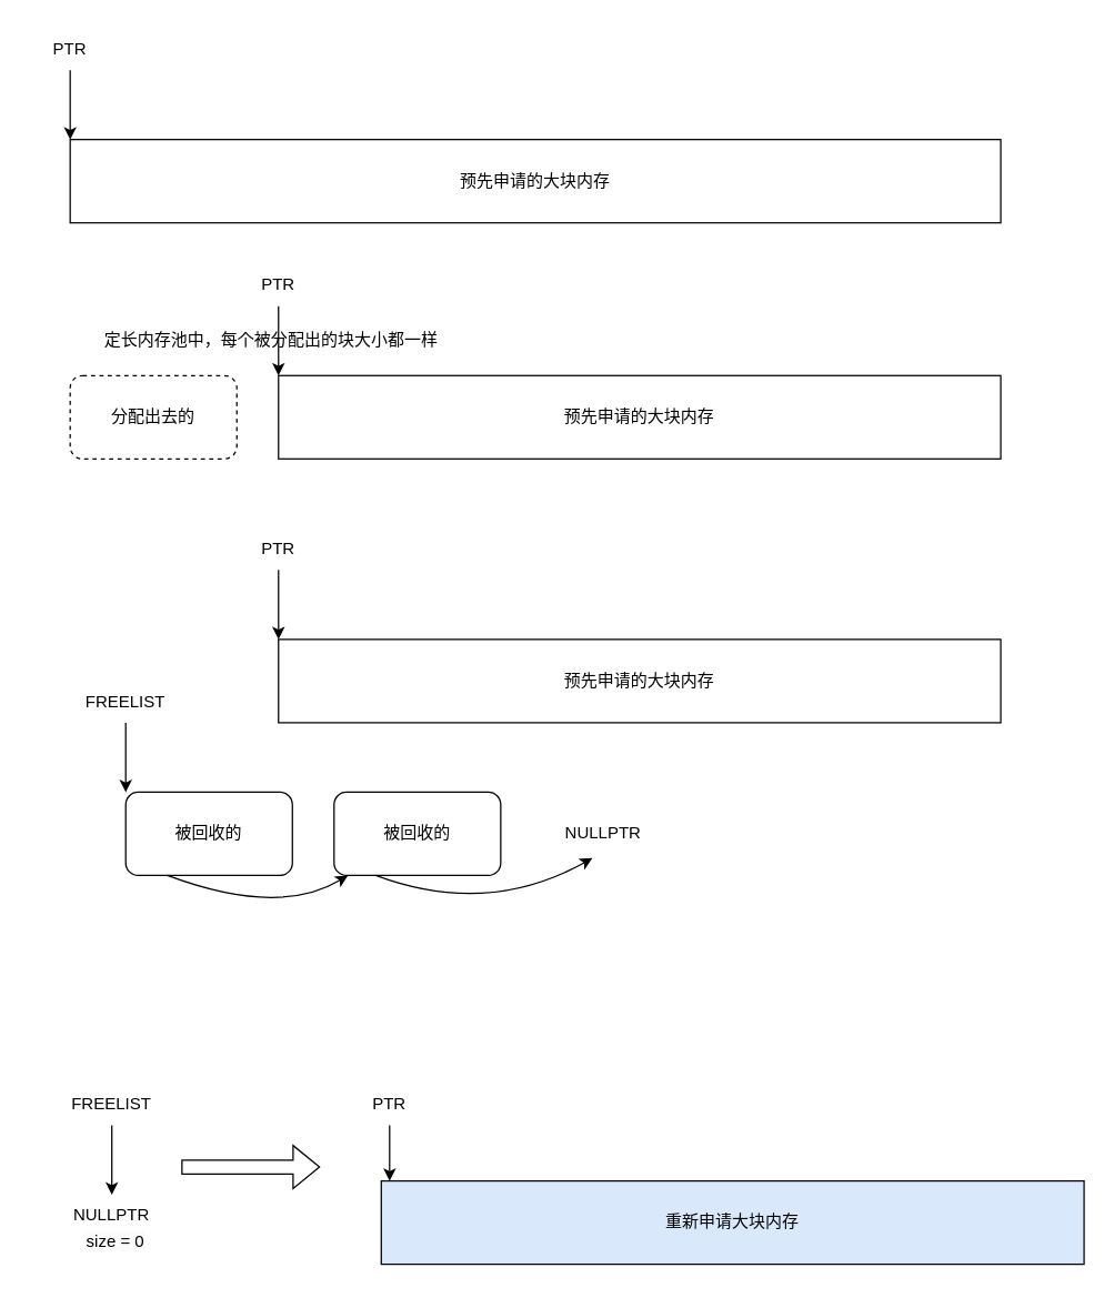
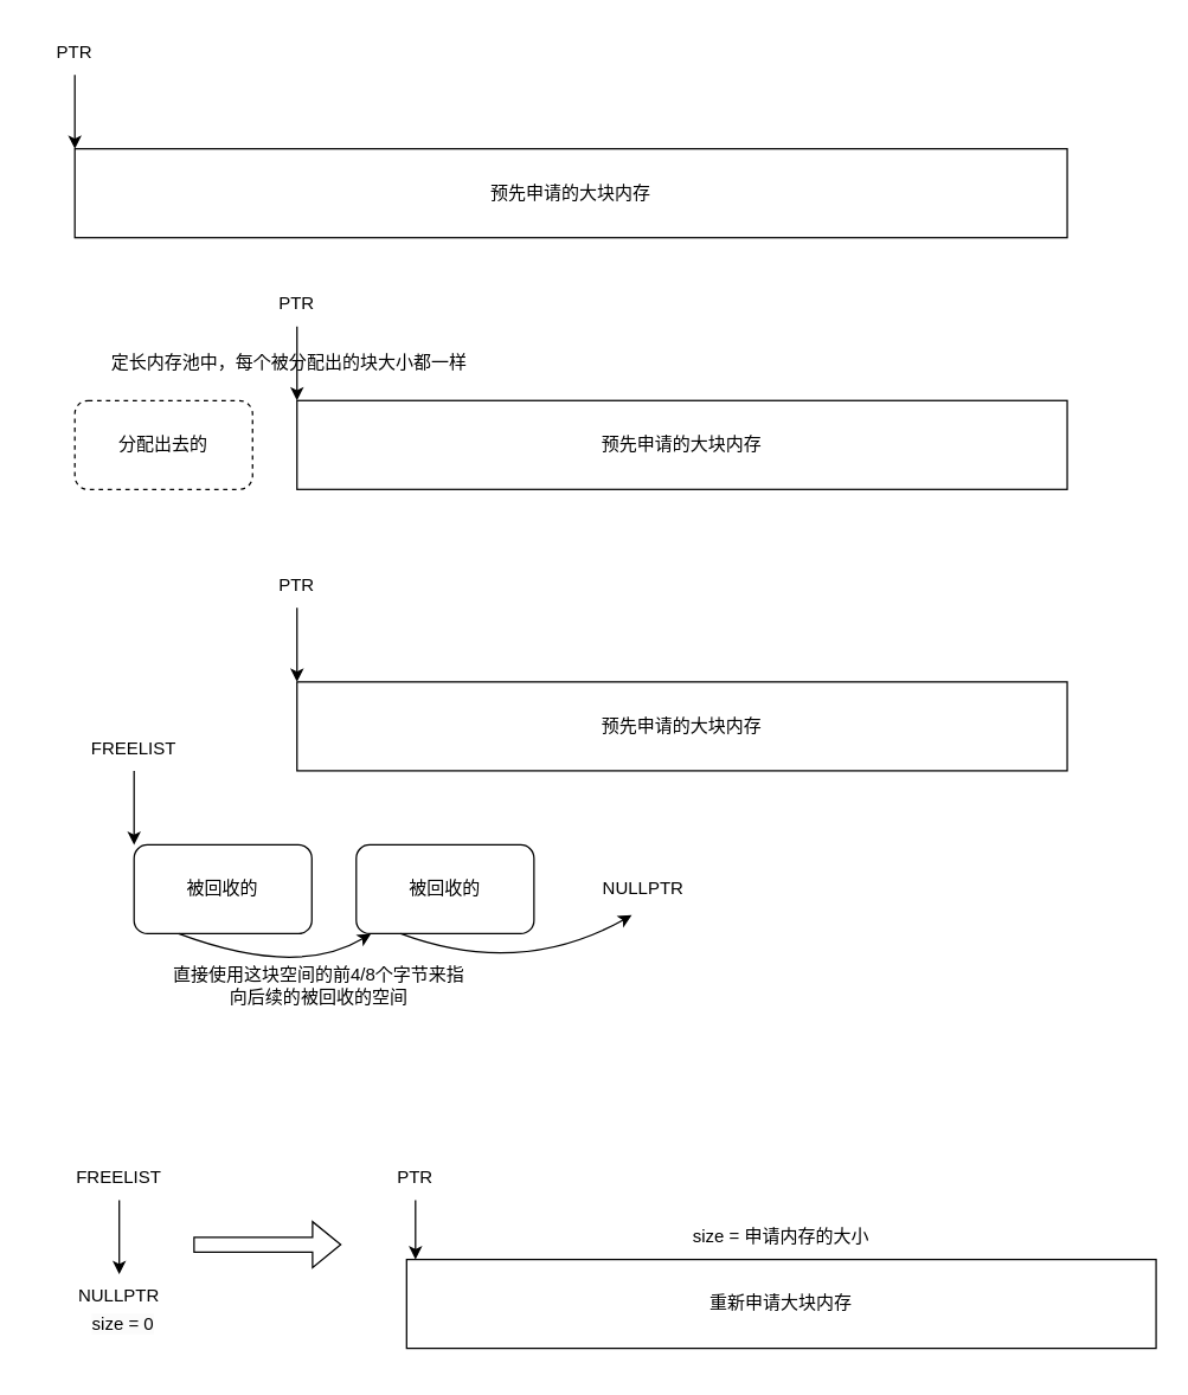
  <mxCell id="0" />
  <mxCell id="1" parent="0" />
  <mxCell id="2" value="预先申请的大块内存" style="rounded=0;whiteSpace=wrap;html=1;" parent="1" vertex="1"><mxGeometry x="50" y="100" width="670" height="60" as="geometry" /></mxCell>
  <mxCell id="3" value="" style="endArrow=classic;html=1;rounded=0;exitX=0.5;exitY=1;exitDx=0;exitDy=0;" parent="1" source="4" edge="1"><mxGeometry width="50" height="50" relative="1" as="geometry"><mxPoint x="50" y="60" as="sourcePoint" /><mxPoint x="50" y="100" as="targetPoint" /></mxGeometry></mxCell>
  <mxCell id="4" value="PTR" style="text;html=1;align=center;verticalAlign=middle;whiteSpace=wrap;rounded=0;" parent="1" vertex="1"><mxGeometry x="20" y="20" width="60" height="30" as="geometry" /></mxCell>
  <mxCell id="5" value="分配出去的" style="rounded=1;whiteSpace=wrap;html=1;dashed=1;" parent="1" vertex="1"><mxGeometry x="50" y="270" width="120" height="60" as="geometry" /></mxCell>
  <mxCell id="6" value="预先申请的大块内存" style="rounded=0;whiteSpace=wrap;html=1;" parent="1" vertex="1"><mxGeometry x="200" y="270" width="520" height="60" as="geometry" /></mxCell>
  <mxCell id="7" value="" style="endArrow=classic;html=1;rounded=0;exitX=0.5;exitY=1;exitDx=0;exitDy=0;" parent="1" source="8" edge="1"><mxGeometry width="50" height="50" relative="1" as="geometry"><mxPoint x="200" y="230" as="sourcePoint" /><mxPoint x="200" y="270" as="targetPoint" /></mxGeometry></mxCell>
  <mxCell id="8" value="PTR" style="text;html=1;align=center;verticalAlign=middle;whiteSpace=wrap;rounded=0;" parent="1" vertex="1"><mxGeometry x="170" y="190" width="60" height="30" as="geometry" /></mxCell>
  <mxCell id="9" value="预先申请的大块内存" style="rounded=0;whiteSpace=wrap;html=1;" parent="1" vertex="1"><mxGeometry x="200" y="460" width="520" height="60" as="geometry" /></mxCell>
+ <mxCell id="10" value="直接使用这块空间的前4/8个字节来指向后续的被回收的空间" style="text;html=1;align=center;verticalAlign=middle;whiteSpace=wrap;rounded=0;" parent="1" vertex="1"><mxGeometry x="110" y="650" width="210" height="30" as="geometry" /></mxCell>
  <mxCell id="11" value="被回收的" style="rounded=1;whiteSpace=wrap;html=1;" parent="1" vertex="1"><mxGeometry x="90" y="570" width="120" height="60" as="geometry" /></mxCell>
  <mxCell id="12" value="被回收的" style="rounded=1;whiteSpace=wrap;html=1;" parent="1" vertex="1"><mxGeometry x="240" y="570" width="120" height="60" as="geometry" /></mxCell>
  <mxCell id="13" value="NULLPTR" style="text;html=1;align=center;verticalAlign=middle;whiteSpace=wrap;rounded=0;" parent="1" vertex="1"><mxGeometry x="404" y="585" width="60" height="30" as="geometry" /></mxCell>
  <mxCell id="14" value="" style="curved=1;endArrow=classic;html=1;rounded=0;exitX=0.25;exitY=1;exitDx=0;exitDy=0;entryX=0.367;entryY=1.083;entryDx=0;entryDy=0;entryPerimeter=0;" parent="1" target="13" edge="1"><mxGeometry width="50" height="50" relative="1" as="geometry"><mxPoint x="270" y="630" as="sourcePoint" /><mxPoint x="400" y="630" as="targetPoint" /><Array as="points"><mxPoint x="350" y="660" /></Array></mxGeometry></mxCell>
  <mxCell id="15" value="" style="curved=1;endArrow=classic;html=1;rounded=0;exitX=0.25;exitY=1;exitDx=0;exitDy=0;entryX=0;entryY=1;entryDx=0;entryDy=0;" parent="1" edge="1"><mxGeometry width="50" height="50" relative="1" as="geometry"><mxPoint x="120" y="630" as="sourcePoint" /><mxPoint x="250" y="630" as="targetPoint" /><Array as="points"><mxPoint x="200" y="660" /></Array></mxGeometry></mxCell>
  <mxCell id="16" value="" style="endArrow=classic;html=1;rounded=0;exitX=0.5;exitY=1;exitDx=0;exitDy=0;" parent="1" source="17" edge="1"><mxGeometry width="50" height="50" relative="1" as="geometry"><mxPoint x="90" y="530" as="sourcePoint" /><mxPoint x="90" y="570" as="targetPoint" /></mxGeometry></mxCell>
  <mxCell id="17" value="FREELIST" style="text;html=1;align=center;verticalAlign=middle;whiteSpace=wrap;rounded=0;" parent="1" vertex="1"><mxGeometry x="60" y="490" width="60" height="30" as="geometry" /></mxCell>
  <mxCell id="18" value="" style="endArrow=classic;html=1;rounded=0;exitX=0.5;exitY=1;exitDx=0;exitDy=0;" parent="1" source="19" edge="1"><mxGeometry width="50" height="50" relative="1" as="geometry"><mxPoint x="80" y="820" as="sourcePoint" /><mxPoint x="80" y="860" as="targetPoint" /></mxGeometry></mxCell>
  <mxCell id="19" value="FREELIST" style="text;html=1;align=center;verticalAlign=middle;whiteSpace=wrap;rounded=0;" parent="1" vertex="1"><mxGeometry x="50" y="780" width="60" height="30" as="geometry" /></mxCell>
  <mxCell id="20" value="NULLPTR" style="text;html=1;align=center;verticalAlign=middle;whiteSpace=wrap;rounded=0;" parent="1" vertex="1"><mxGeometry x="50" y="860" width="60" height="30" as="geometry" /></mxCell>
  <mxCell id="21" value="" style="shape=flexArrow;endArrow=classic;html=1;rounded=0;" parent="1" edge="1"><mxGeometry width="50" height="50" relative="1" as="geometry"><mxPoint x="130" y="840" as="sourcePoint" /><mxPoint x="230" y="840" as="targetPoint" /></mxGeometry></mxCell>
  <mxCell id="22" value="" style="endArrow=classic;html=1;rounded=0;exitX=0.5;exitY=1;exitDx=0;exitDy=0;" parent="1" source="23" edge="1"><mxGeometry width="50" height="50" relative="1" as="geometry"><mxPoint x="280" y="810" as="sourcePoint" /><mxPoint x="280" y="850" as="targetPoint" /></mxGeometry></mxCell>
  <mxCell id="23" value="PTR" style="text;html=1;align=center;verticalAlign=middle;whiteSpace=wrap;rounded=0;" parent="1" vertex="1"><mxGeometry x="250" y="780" width="60" height="30" as="geometry" /></mxCell>
- <mxCell id="24" value="重新申请大块内存" style="rounded=0;whiteSpace=wrap;html=1;fillColor=#dae8fc;" parent="1" vertex="1"><mxGeometry x="274" y="850" width="506" height="60" as="geometry" /></mxCell>
+ <mxCell id="24" value="重新申请大块内存" style="rounded=0;whiteSpace=wrap;html=1;" parent="1" vertex="1"><mxGeometry x="274" y="850" width="506" height="60" as="geometry" /></mxCell>
  <mxCell id="25" value="定长内存池中，每个被分配出的块大小都一样" style="text;html=1;align=center;verticalAlign=middle;whiteSpace=wrap;rounded=0;" parent="1" vertex="1"><mxGeometry x="60" y="230" width="270" height="30" as="geometry" /></mxCell>
  <mxCell id="26" value="" style="endArrow=classic;html=1;rounded=0;exitX=0.5;exitY=1;exitDx=0;exitDy=0;" parent="1" source="27" edge="1"><mxGeometry width="50" height="50" relative="1" as="geometry"><mxPoint x="200" y="420" as="sourcePoint" /><mxPoint x="200" y="460" as="targetPoint" /></mxGeometry></mxCell>
  <mxCell id="27" value="PTR" style="text;html=1;align=center;verticalAlign=middle;whiteSpace=wrap;rounded=0;" parent="1" vertex="1"><mxGeometry x="170" y="380" width="60" height="30" as="geometry" /></mxCell>
+ <mxCell id="28" value="size = 申请内存的大小" style="text;html=1;align=center;verticalAlign=middle;whiteSpace=wrap;rounded=0;" parent="1" vertex="1"><mxGeometry x="452" y="820" width="150" height="30" as="geometry" /></mxCell>
  <mxCell id="29" value="&lt;span style=&quot;color: rgb(0, 0, 0); font-family: Helvetica; font-size: 12px; font-style: normal; font-variant-ligatures: normal; font-variant-caps: normal; font-weight: 400; letter-spacing: normal; orphans: 2; text-align: center; text-indent: 0px; text-transform: none; widows: 2; word-spacing: 0px; -webkit-text-stroke-width: 0px; background-color: rgb(251, 251, 251); text-decoration-thickness: initial; text-decoration-style: initial; text-decoration-color: initial; float: none; display: inline !important;&quot;&gt;size = 0&lt;/span&gt;" style="text;whiteSpace=wrap;html=1;" parent="1" vertex="1"><mxGeometry x="60" y="880" width="150" height="40" as="geometry" /></mxCell>
